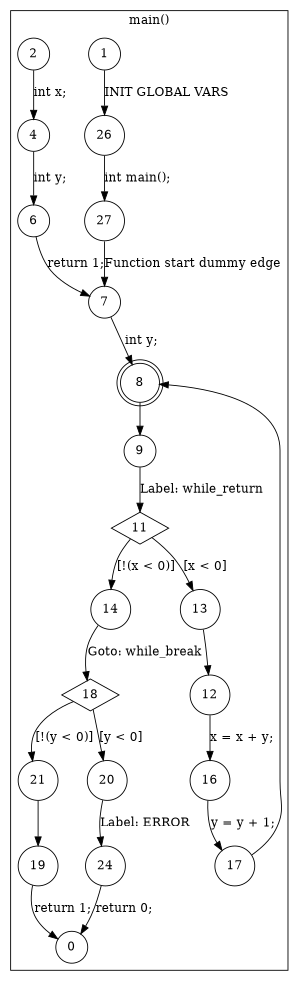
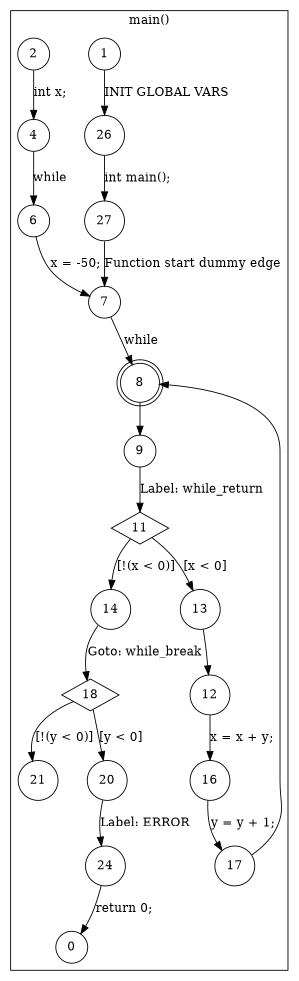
  digraph {
    node [shape=circle]
    8 [shape=doublecircle]
    9
    11 [shape=diamond]
    14
    13
    18 [shape=diamond]
    21
    20
    1
    26
    27
    2
    4
    6
    7
    12
    16
    17
-   19
    24
    0
    subgraph cluster_1 {
      label="main()"
      8
      9
      11
      14
      13
      18
      21
      20
      1
      26
      27
      2
      4
      6
      7
      12
      16
      17
-     19
      24
      0
    }
    8 -> 9
    9 -> 11 [label="Label: while_return"]
    11 -> 14 [label="[!(x < 0)]"]
    11 -> 13 [label="[x < 0]"]
    14 -> 18 [label="Goto: while_break"]
    13 -> 12
    18 -> 21 [label="[!(y < 0)]"]
    18 -> 20 [label="[y < 0]"]
-   21 -> 19
    20 -> 24 [label="Label: ERROR"]
    1 -> 26 [label="INIT GLOBAL VARS"]
    26 -> 27 [label="int main();"]
    27 -> 7 [label="Function start dummy edge"]
    2 -> 4 [label="int x;"]
-   4 -> 6 [label="int y;"]
-   6 -> 7 [label="return 1;"]
-   7 -> 8 [label="int y;"]
+   4 -> 6 [label=while]
+   6 -> 7 [label="x = -50;"]
+   7 -> 8 [label=while]
    12 -> 16 [label="x = x + y;"]
    16 -> 17 [label="y = y + 1;"]
    17 -> 8
-   19 -> 0 [label="return 1;"]
    24 -> 0 [label="return 0;"]
  }
